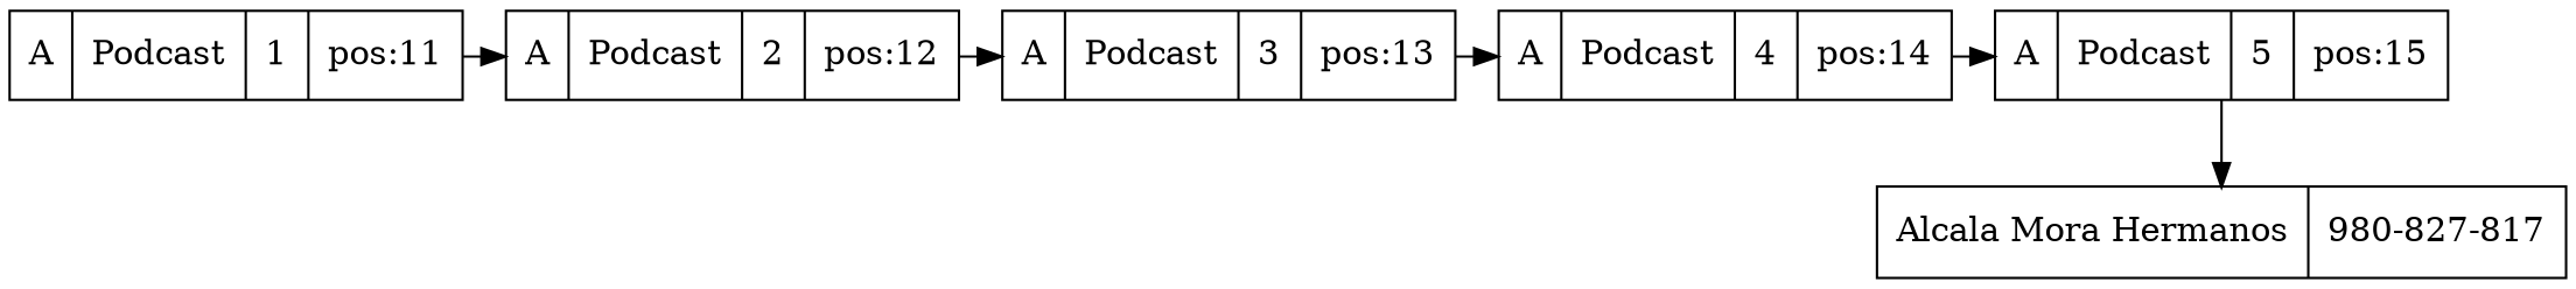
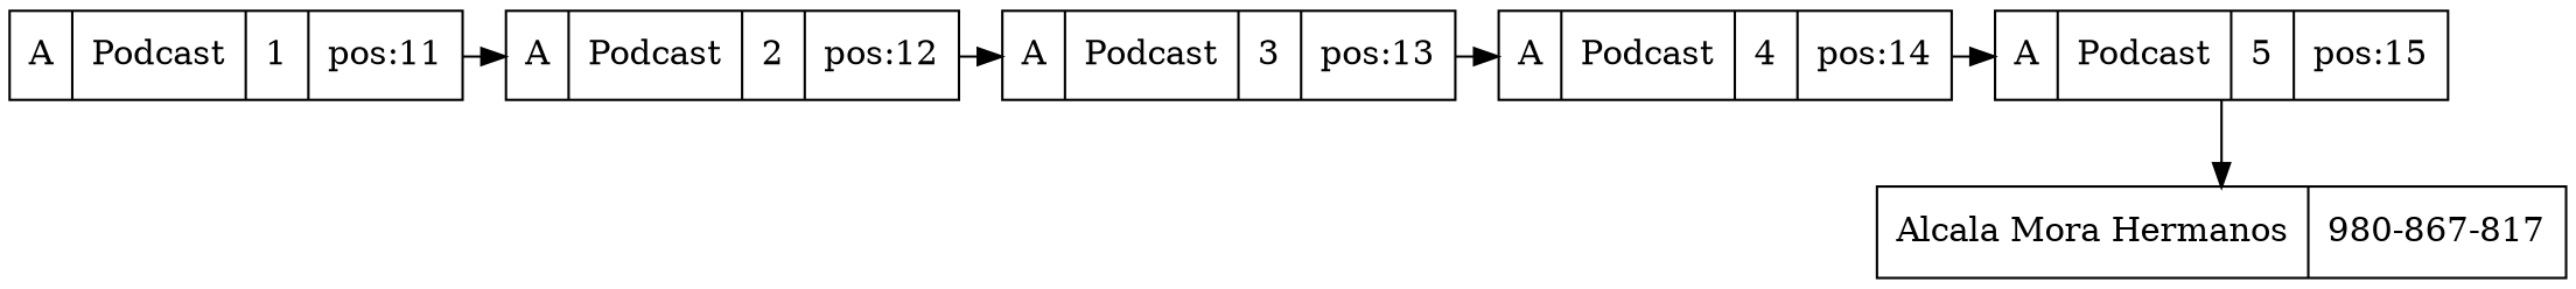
  digraph {
    splines=ortho
    node [shape=record]
    n1 [label="A|Podcast|1|pos:11"]
    n2 [label="A|Podcast|2|pos:12"]
    n3 [label="A|Podcast|3|pos:13"]
    n4 [label="A|Podcast|4|pos:14"]
    n5 [label="A|Podcast|5|pos:15"]
-   n6 [label="Alcala Mora Hermanos|980-827-817"]
+   n6 [label="Alcala Mora Hermanos|980-867-817"]
    subgraph sub_1 {
      rank=same
      n1
      n2
      n3
      n4
      n5
    }
    n1 -> n2
    n2 -> n3
    n3 -> n4
    n4 -> n5
    n5 -> n6
  }
